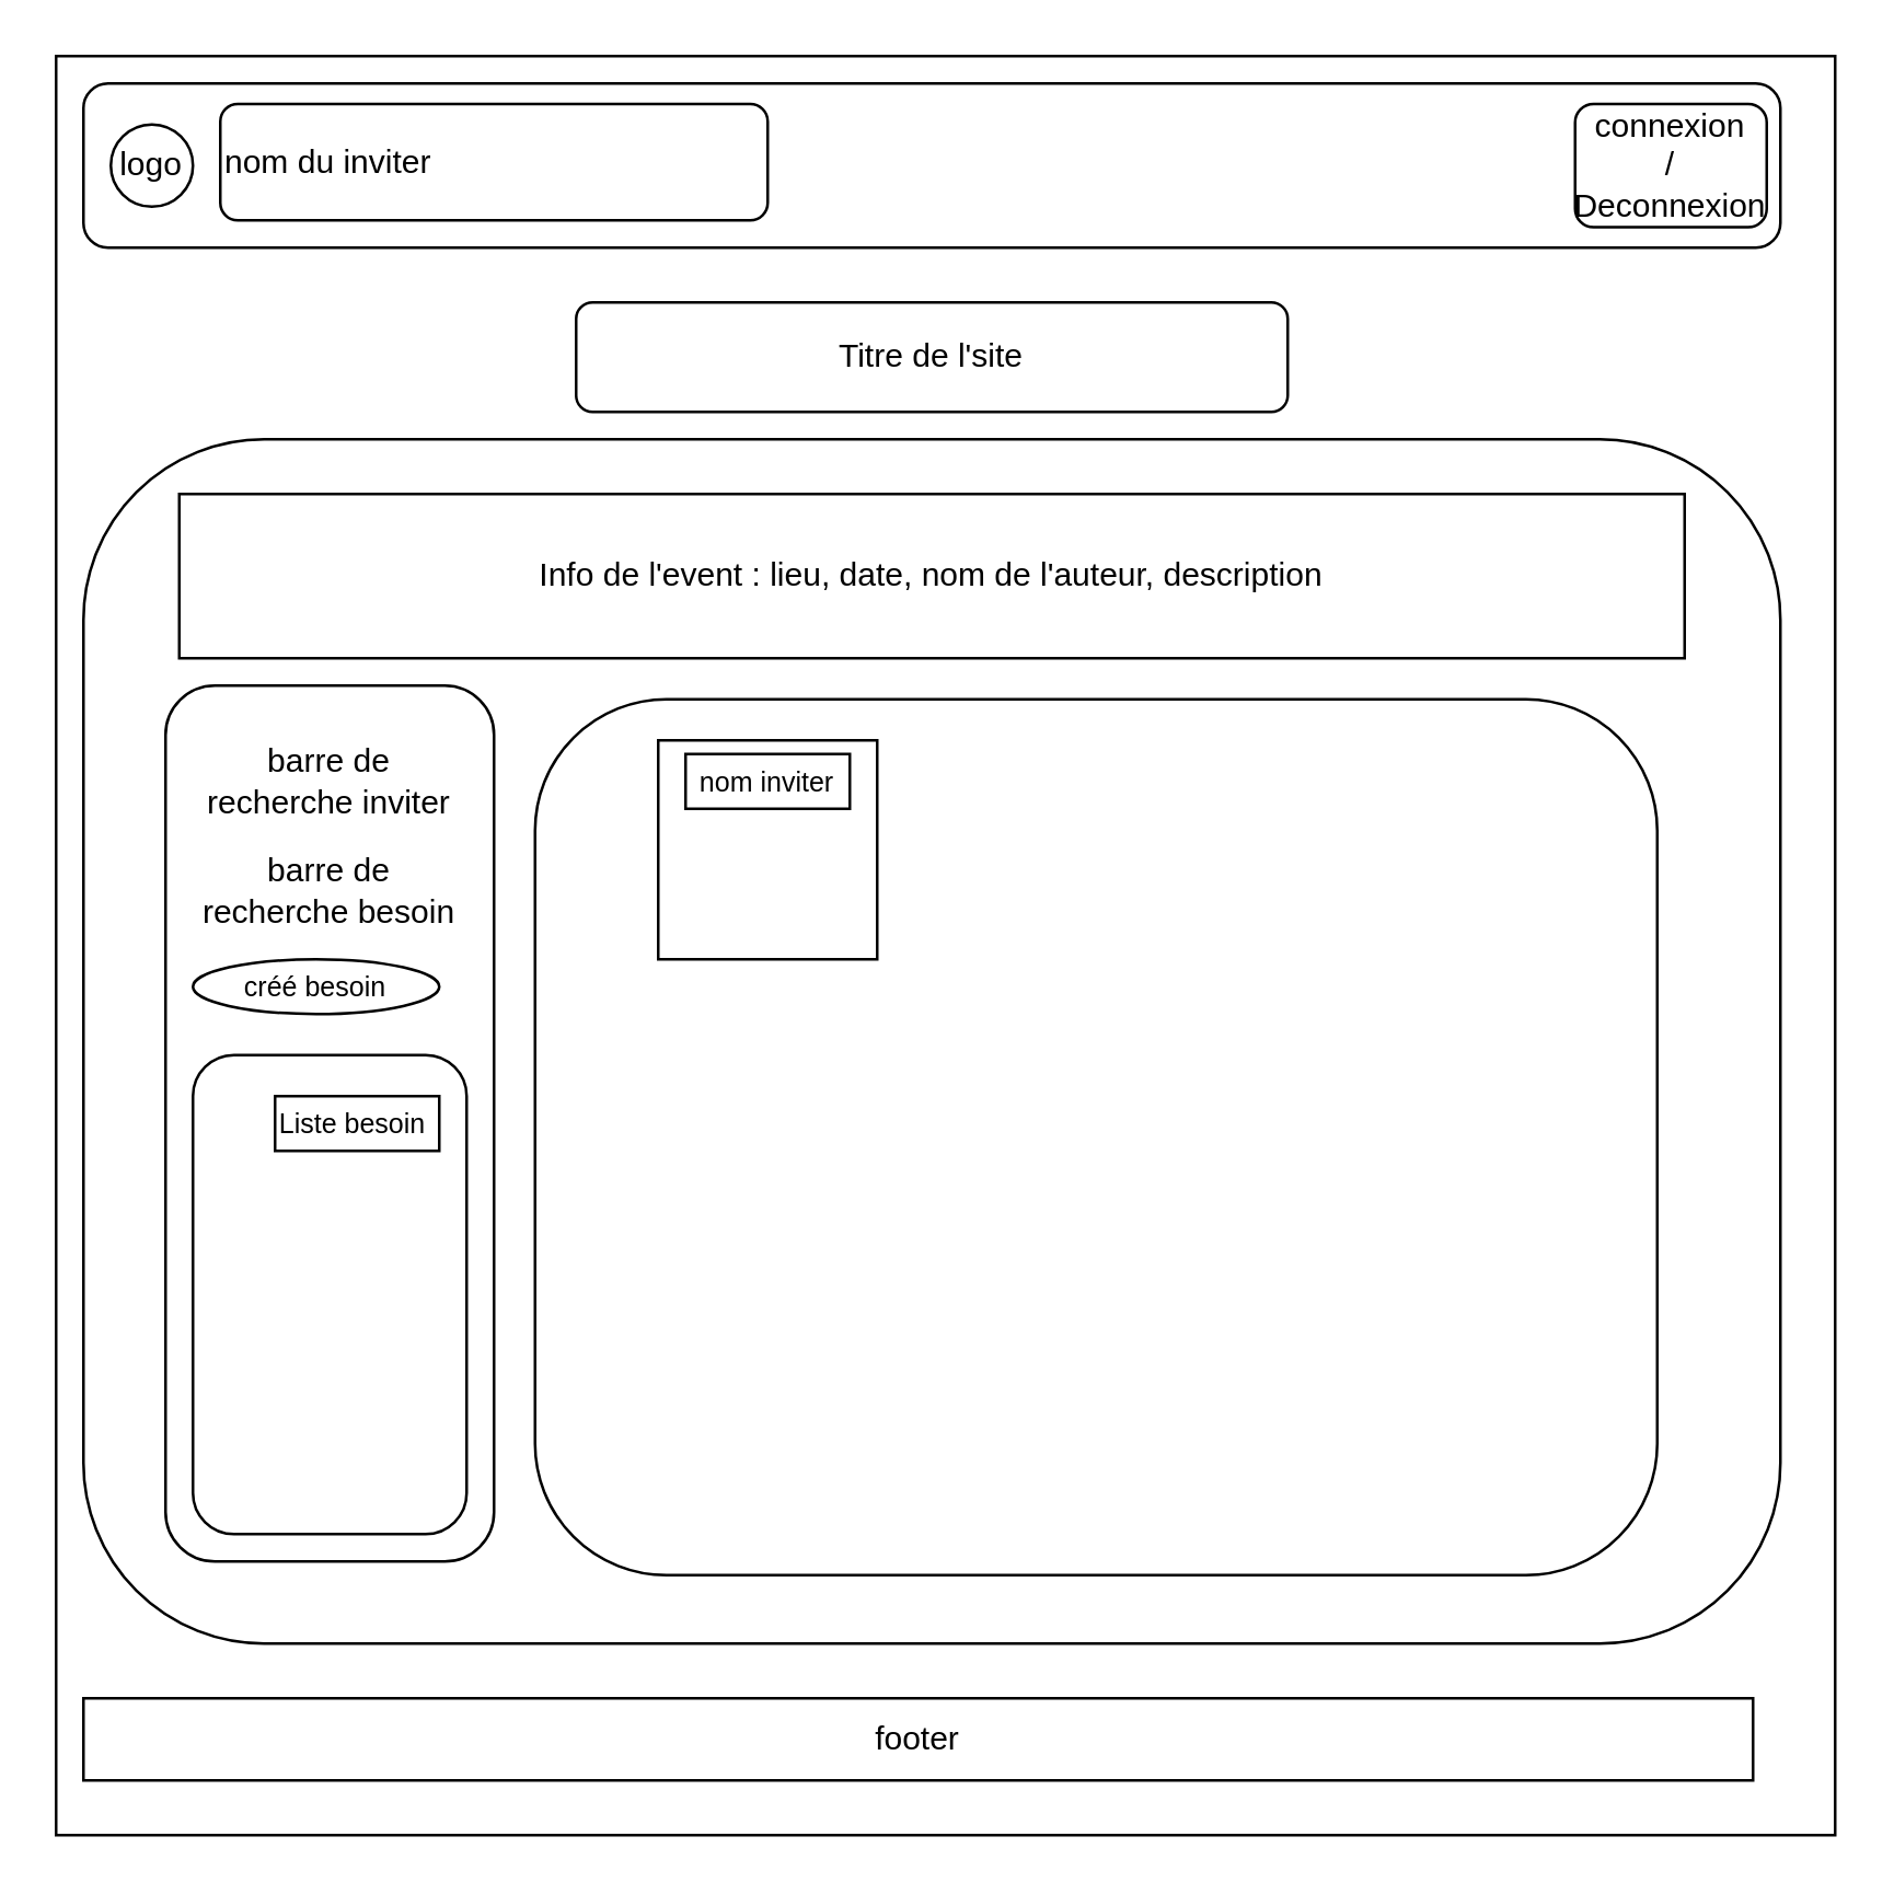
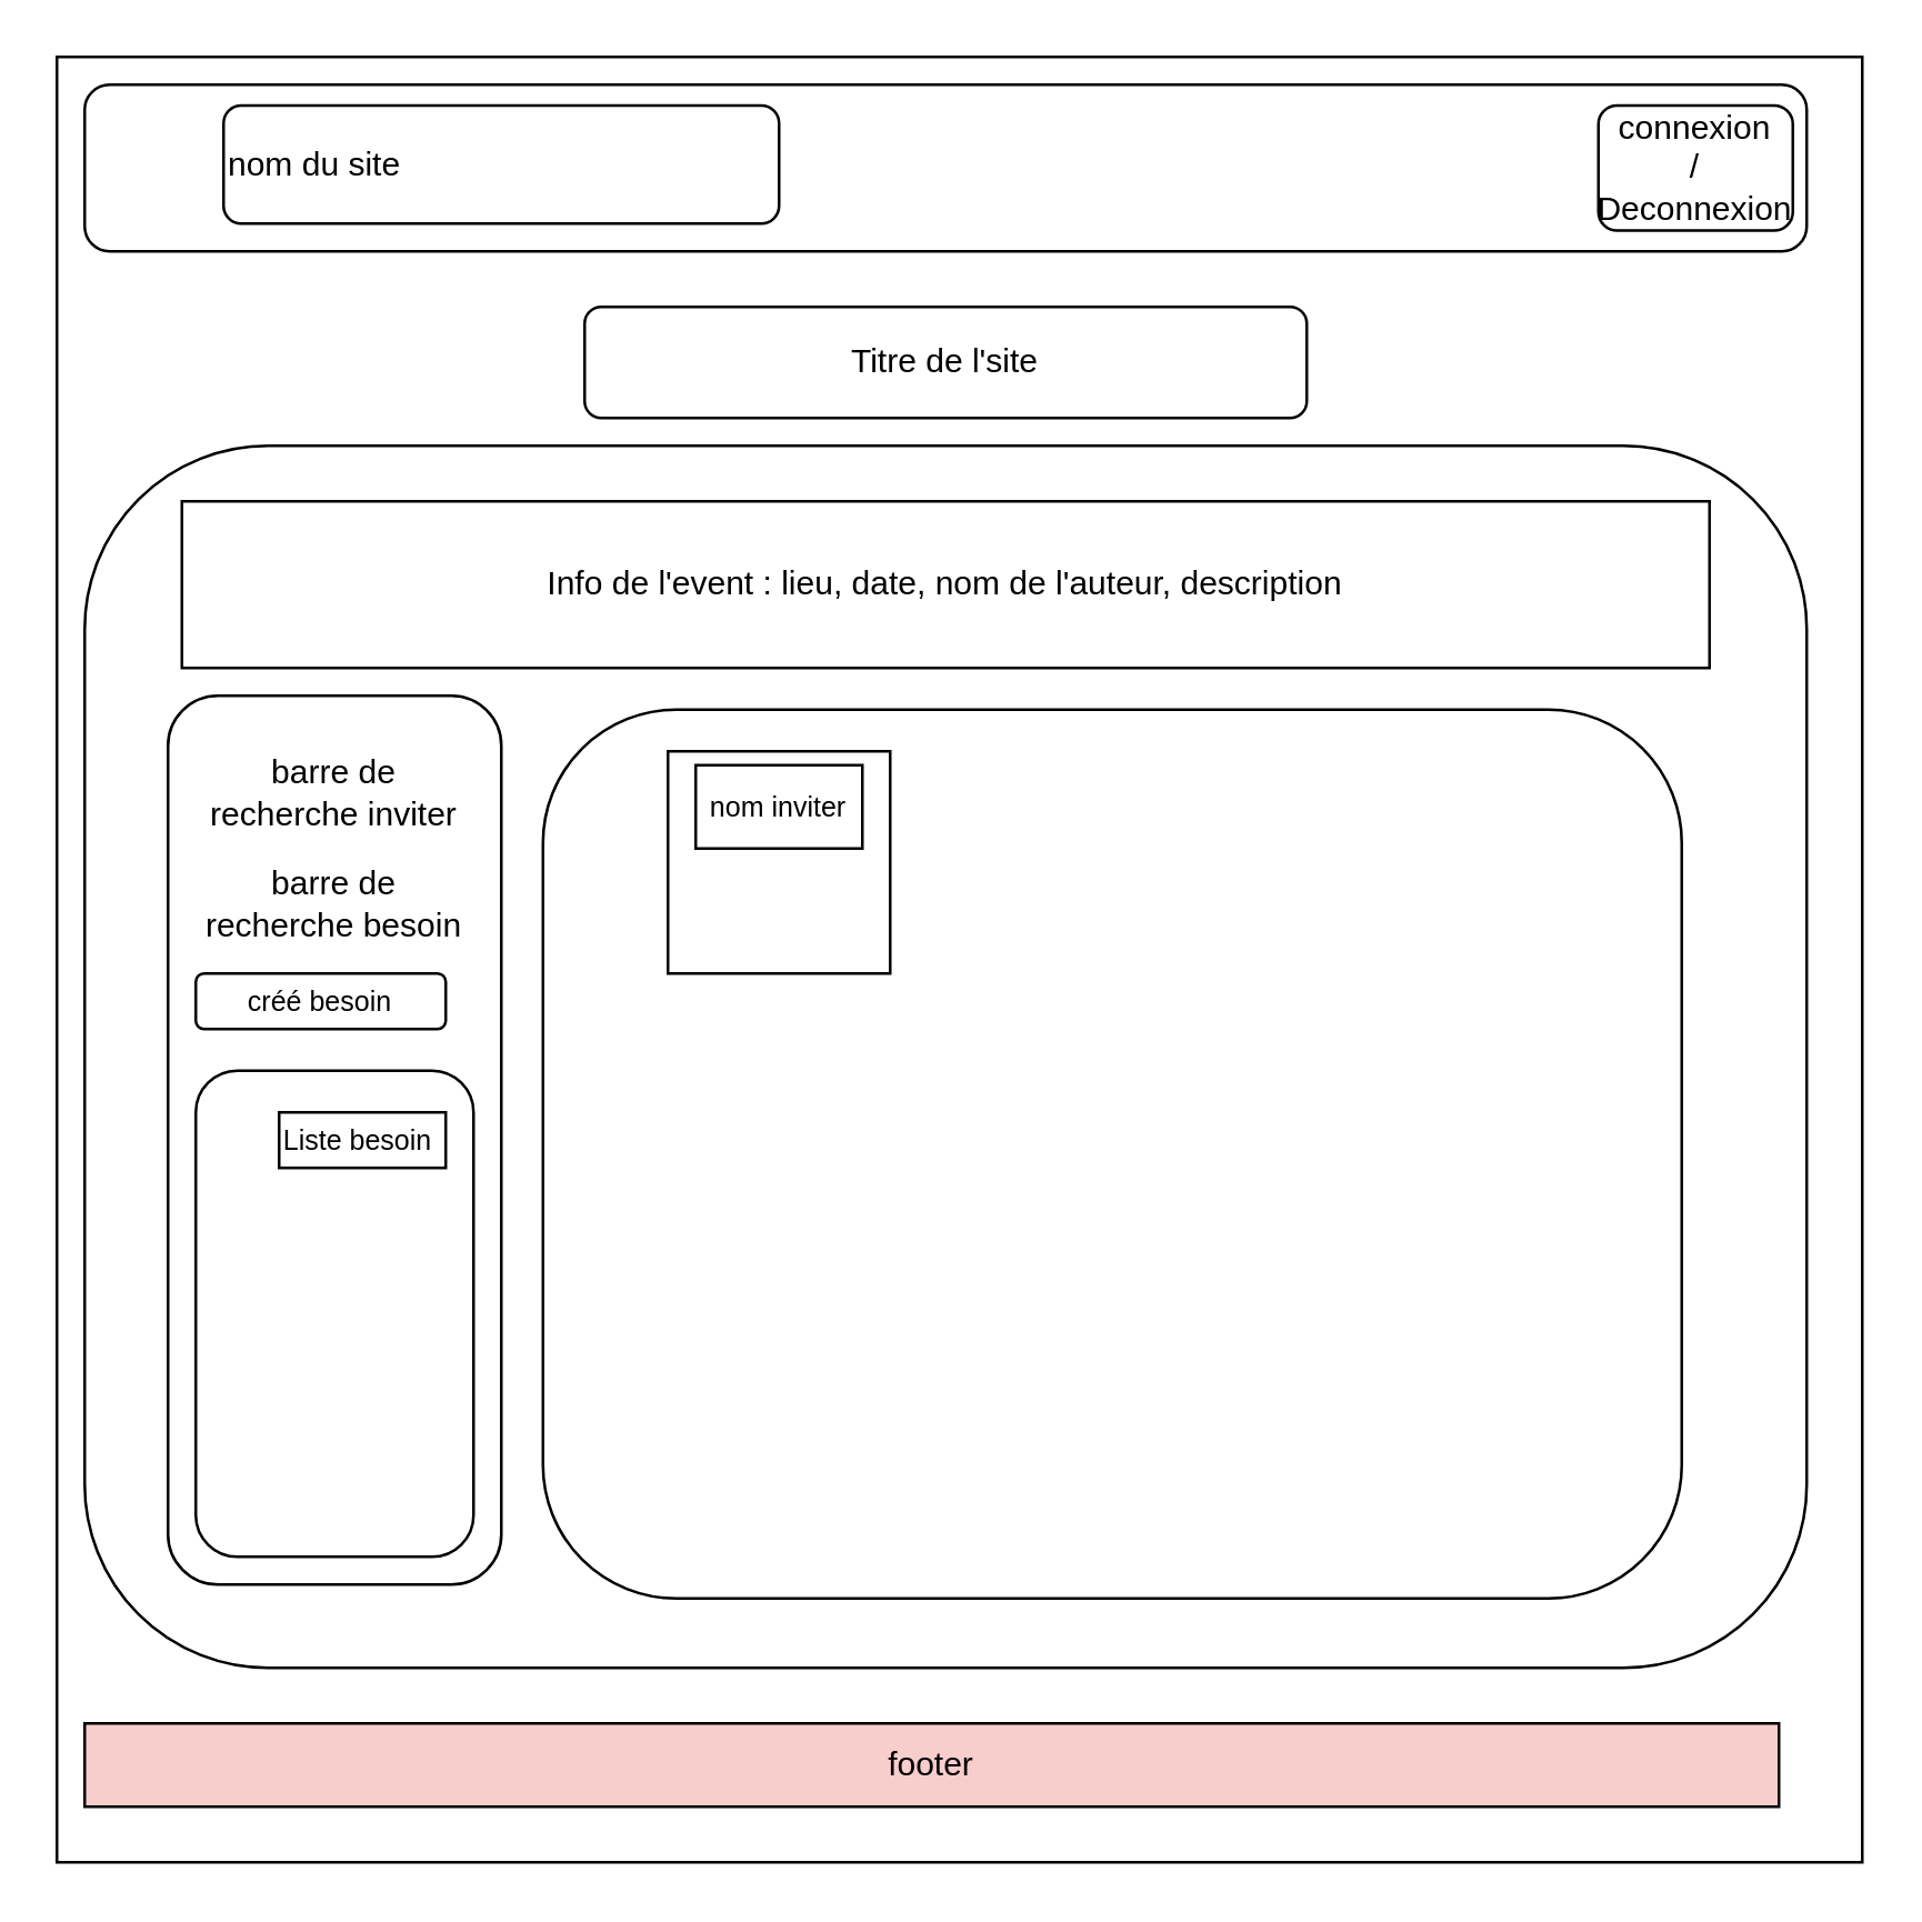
  <mxCell id="0" />
  <mxCell id="1" parent="0" />
  <mxCell id="2" value="" style="whiteSpace=wrap;html=1;aspect=fixed;" parent="1" vertex="1"><mxGeometry x="20" y="20" width="650" height="650" as="geometry" /></mxCell>
  <mxCell id="3" value="" style="rounded=1;whiteSpace=wrap;html=1;align=left;" parent="1" vertex="1"><mxGeometry x="30" y="30" width="620" height="60" as="geometry" /></mxCell>
- <mxCell id="4" value="logo" style="ellipse;whiteSpace=wrap;html=1;aspect=fixed;" parent="1" vertex="1"><mxGeometry x="40" y="45" width="30" height="30" as="geometry" /></mxCell>
- <mxCell id="5" value="footer" style="rounded=0;whiteSpace=wrap;html=1;" parent="1" vertex="1"><mxGeometry x="30" y="620" width="610" height="30" as="geometry" /></mxCell>
+ <mxCell id="5" value="footer" style="rounded=0;whiteSpace=wrap;html=1;fillColor=#f8cecc;" parent="1" vertex="1"><mxGeometry x="30" y="620" width="610" height="30" as="geometry" /></mxCell>
  <mxCell id="6" value="connexion&lt;br&gt;/&lt;br&gt;Deconnexion" style="rounded=1;whiteSpace=wrap;html=1;" parent="1" vertex="1"><mxGeometry x="575" y="37.5" width="70" height="45" as="geometry" /></mxCell>
- <mxCell id="7" value="nom du inviter" style="rounded=1;whiteSpace=wrap;html=1;align=left;" parent="1" vertex="1"><mxGeometry x="80" y="37.5" width="200" height="42.5" as="geometry" /></mxCell>
+ <mxCell id="7" value="nom du site" style="rounded=1;whiteSpace=wrap;html=1;align=left;" parent="1" vertex="1"><mxGeometry x="80" y="37.5" width="200" height="42.5" as="geometry" /></mxCell>
  <mxCell id="8" value="" style="rounded=1;whiteSpace=wrap;html=1;" parent="1" vertex="1"><mxGeometry x="30" y="160" width="620" height="440" as="geometry" /></mxCell>
  <mxCell id="9" value="Titre de l'site" style="rounded=1;whiteSpace=wrap;html=1;shadow=0;" parent="1" vertex="1"><mxGeometry x="210" y="110" width="260" height="40" as="geometry" /></mxCell>
  <mxCell id="10" value="Info de l'event : lieu, date, nom de l'auteur, description" style="rounded=0;whiteSpace=wrap;html=1;shadow=0;" parent="1" vertex="1"><mxGeometry x="65" y="180" width="550" height="60" as="geometry" /></mxCell>
  <mxCell id="11" value="" style="rounded=1;whiteSpace=wrap;html=1;shadow=0;" parent="1" vertex="1"><mxGeometry x="60" y="250" width="120" height="320" as="geometry" /></mxCell>
  <mxCell id="12" value="" style="rounded=1;whiteSpace=wrap;html=1;shadow=0;" parent="1" vertex="1"><mxGeometry x="195" y="255" width="410" height="320" as="geometry" /></mxCell>
  <mxCell id="13" value="barre de recherche inviter" style="text;html=1;strokeColor=none;fillColor=none;align=center;verticalAlign=middle;whiteSpace=wrap;rounded=0;shadow=0;" parent="1" vertex="1"><mxGeometry x="70" y="270" width="100" height="30" as="geometry" /></mxCell>
  <mxCell id="14" value="" style="whiteSpace=wrap;html=1;aspect=fixed;shadow=0;" parent="1" vertex="1"><mxGeometry x="240" y="270" width="80" height="80" as="geometry" /></mxCell>
- <mxCell id="15" value="&lt;font style=&quot;font-size: 10px;&quot;&gt;nom inviter&lt;/font&gt;" style="rounded=0;whiteSpace=wrap;html=1;shadow=0;" parent="1" vertex="1"><mxGeometry x="250" y="275" width="60" height="20" as="geometry" /></mxCell>
+ <mxCell id="15" value="&lt;font style=&quot;font-size: 10px;&quot;&gt;nom inviter&lt;/font&gt;" style="rounded=0;whiteSpace=wrap;html=1;shadow=0;" parent="1" vertex="1"><mxGeometry x="250" y="275" width="60" height="30" as="geometry" /></mxCell>
  <mxCell id="16" value="barre de recherche besoin" style="text;html=1;strokeColor=none;fillColor=none;align=center;verticalAlign=middle;whiteSpace=wrap;rounded=0;shadow=0;" parent="1" vertex="1"><mxGeometry x="70" y="310" width="100" height="30" as="geometry" /></mxCell>
- <mxCell id="17" value="créé besoin" style="ellipse;whiteSpace=wrap;html=1;shadow=0;fontSize=10;" parent="1" vertex="1"><mxGeometry x="70" y="350" width="90" height="20" as="geometry" /></mxCell>
+ <mxCell id="17" value="créé besoin" style="whiteSpace=wrap;html=1;shadow=0;fontSize=10;rounded=1;" parent="1" vertex="1"><mxGeometry x="70" y="350" width="90" height="20" as="geometry" /></mxCell>
  <mxCell id="18" value="" style="rounded=1;whiteSpace=wrap;html=1;shadow=0;fontSize=10;" parent="1" vertex="1"><mxGeometry x="70" y="385" width="100" height="175" as="geometry" /></mxCell>
  <mxCell id="19" value="&lt;span style=&quot;font-size: 10px;&quot;&gt;Liste besoin&amp;nbsp;&lt;/span&gt;" style="rounded=0;whiteSpace=wrap;html=1;shadow=0;" parent="1" vertex="1"><mxGeometry x="100" y="400" width="60" height="20" as="geometry" /></mxCell>
